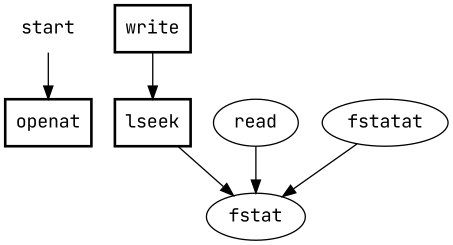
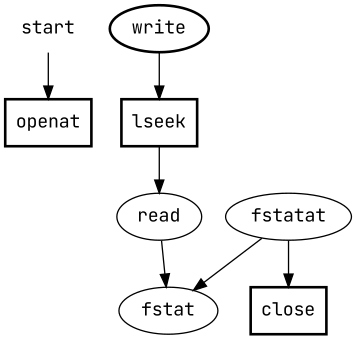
  digraph {
    fontname="JetBrains Mono"
    node [fontname="JetBrains Mono" shape=box]
    edge [fontname="JetBrains Mono"]
    start [shape=plaintext]
    openat [style=bold]
-   write [style=bold]
+   write [shape=ellipse style=bold]
    lseek [style=bold]
    read [shape=""]
    fstat [shape=""]
    fstatat [shape=""]
+   close [style=bold]
    start -> openat
    write -> lseek
-   lseek -> fstat
+   lseek -> read
    read -> fstat
    fstatat -> fstat
+   fstatat -> close
  }
